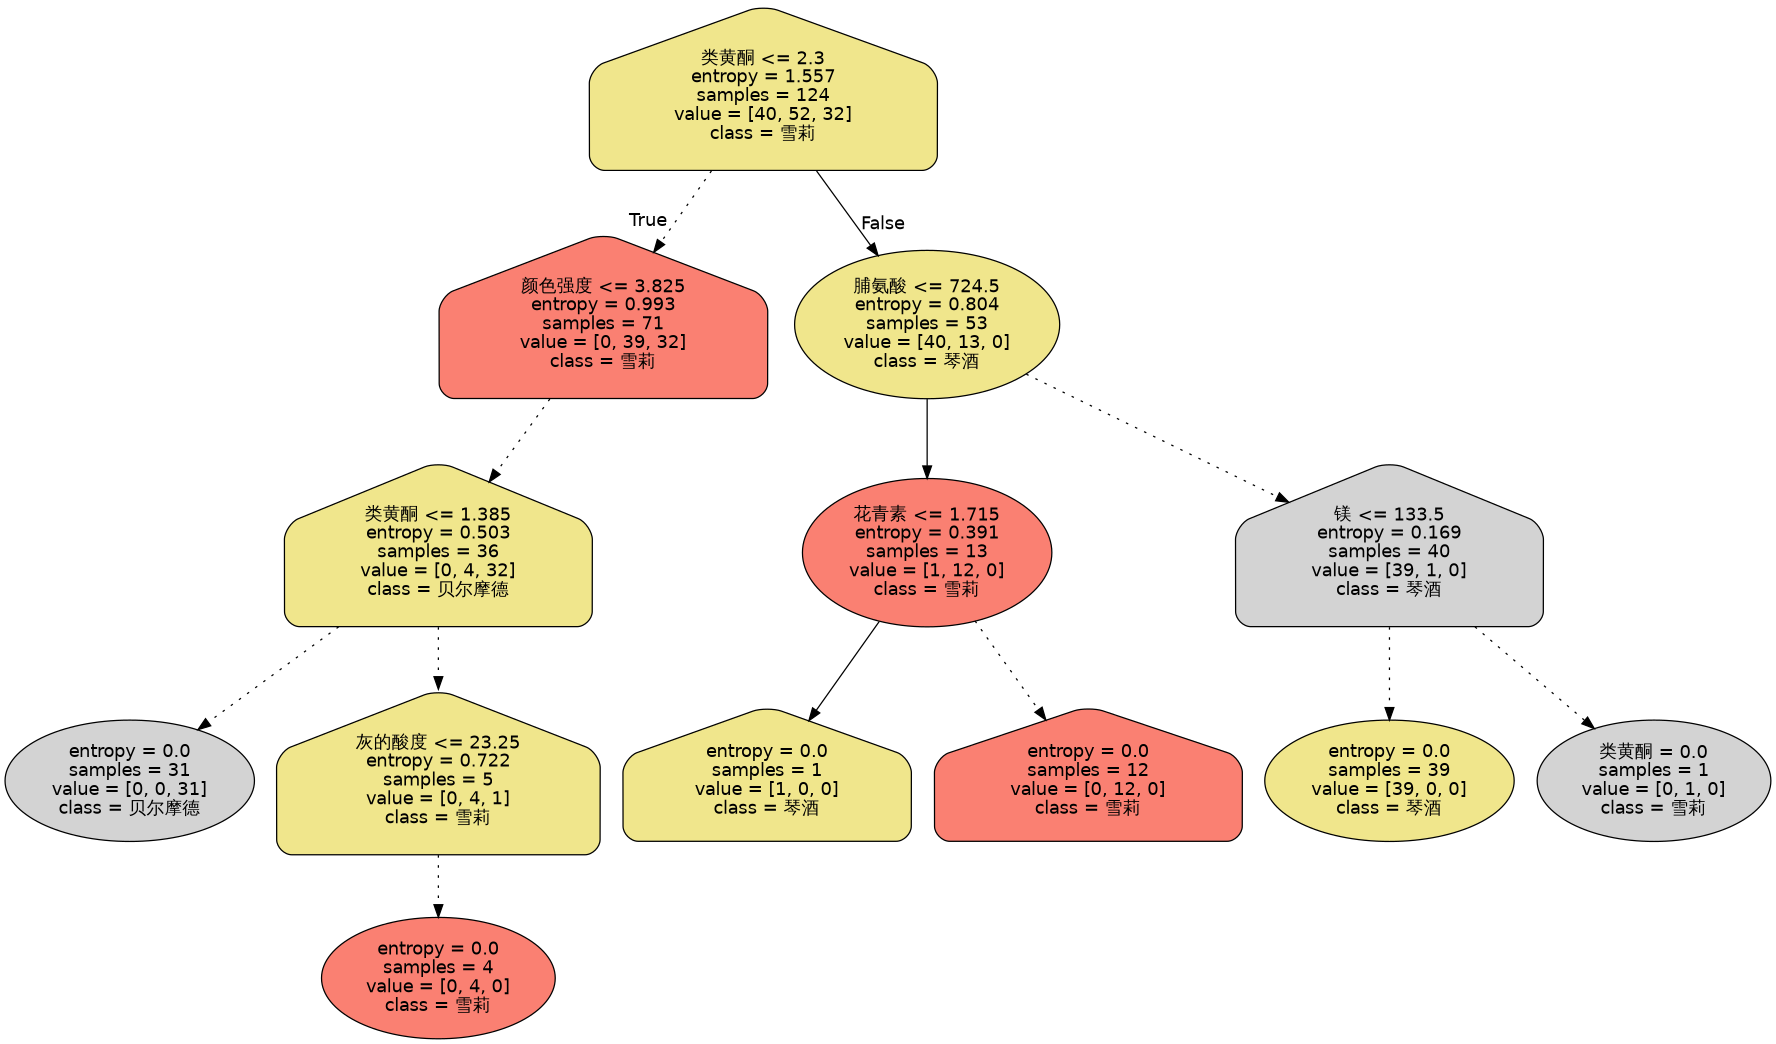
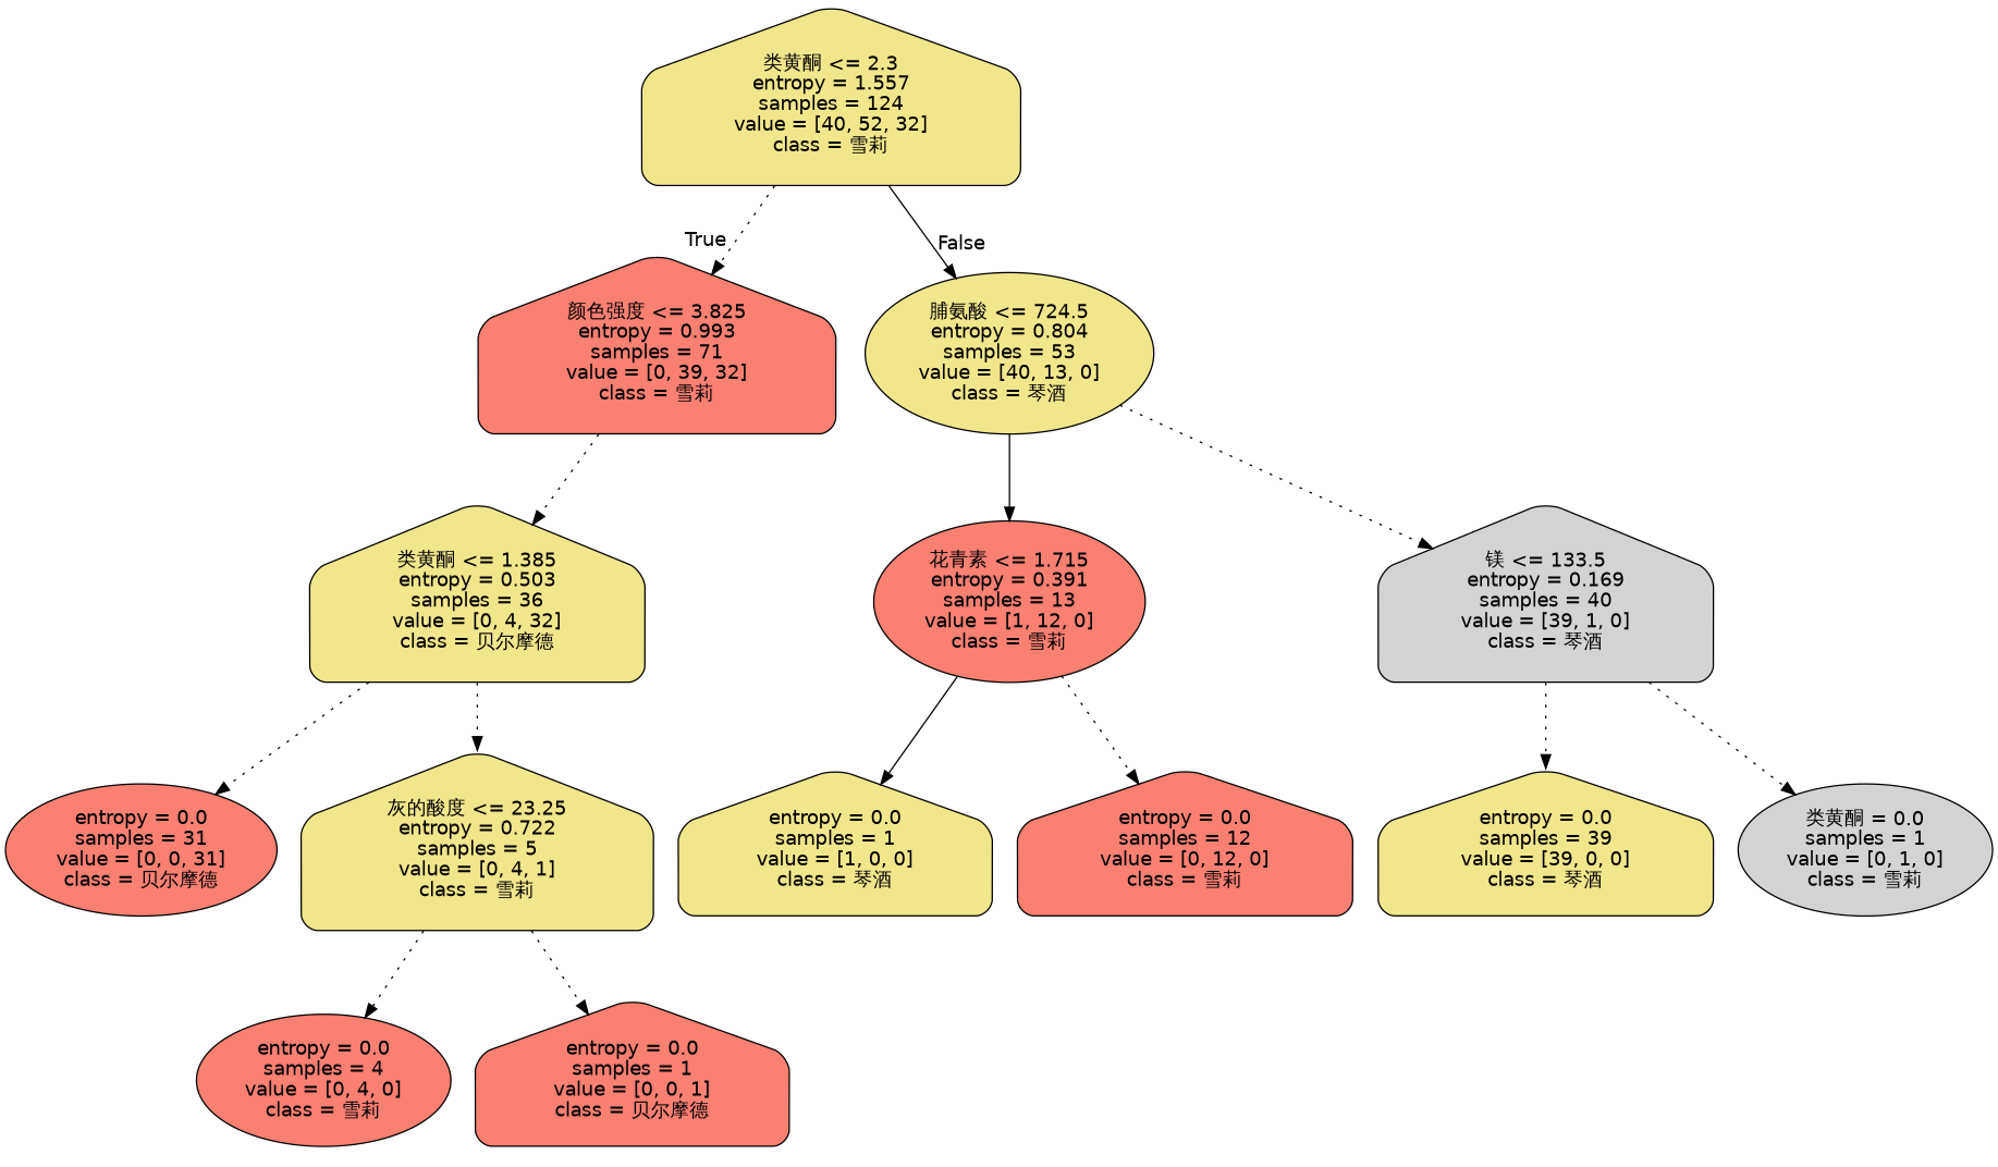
  digraph {
    node [color=black fillcolor=khaki fontname=helvetica shape=house style="filled, rounded"]
    edge [fontname=helvetica style=dotted]
    n1 [label="类黄酮 <= 2.3\nentropy = 1.557\nsamples = 124\nvalue = [40, 52, 32]\nclass = 雪莉"]
    n2 [fillcolor=salmon label="颜色强度 <= 3.825\nentropy = 0.993\nsamples = 71\nvalue = [0, 39, 32]\nclass = 雪莉"]
    n3 [label="脯氨酸 <= 724.5\nentropy = 0.804\nsamples = 53\nvalue = [40, 13, 0]\nclass = 琴酒" shape=ellipse]
    n4 [label="类黄酮 <= 1.385\nentropy = 0.503\nsamples = 36\nvalue = [0, 4, 32]\nclass = 贝尔摩德"]
    n5 [fillcolor=salmon label="花青素 <= 1.715\nentropy = 0.391\nsamples = 13\nvalue = [1, 12, 0]\nclass = 雪莉" shape=ellipse]
    n6 [fillcolor=lightgrey label="镁 <= 133.5\nentropy = 0.169\nsamples = 40\nvalue = [39, 1, 0]\nclass = 琴酒"]
-   n7 [fillcolor=lightgrey label="entropy = 0.0\nsamples = 31\nvalue = [0, 0, 31]\nclass = 贝尔摩德" shape=ellipse]
+   n7 [fillcolor=salmon label="entropy = 0.0\nsamples = 31\nvalue = [0, 0, 31]\nclass = 贝尔摩德" shape=ellipse]
    n8 [label="灰的酸度 <= 23.25\nentropy = 0.722\nsamples = 5\nvalue = [0, 4, 1]\nclass = 雪莉"]
    n9 [fillcolor=salmon label="entropy = 0.0\nsamples = 4\nvalue = [0, 4, 0]\nclass = 雪莉" shape=ellipse]
+   n10 [fillcolor=salmon label="entropy = 0.0\nsamples = 1\nvalue = [0, 0, 1]\nclass = 贝尔摩德"]
    n11 [label="entropy = 0.0\nsamples = 1\nvalue = [1, 0, 0]\nclass = 琴酒"]
    n12 [fillcolor=salmon label="entropy = 0.0\nsamples = 12\nvalue = [0, 12, 0]\nclass = 雪莉"]
-   n13 [label="entropy = 0.0\nsamples = 39\nvalue = [39, 0, 0]\nclass = 琴酒" shape=ellipse]
+   n13 [label="entropy = 0.0\nsamples = 39\nvalue = [39, 0, 0]\nclass = 琴酒"]
    n14 [fillcolor=lightgrey label="类黄酮 = 0.0\nsamples = 1\nvalue = [0, 1, 0]\nclass = 雪莉" shape=ellipse]
    n1 -> n2 [headlabel=True labelangle=45 labeldistance=2.5]
    n1 -> n3 [headlabel=False labelangle=-45 labeldistance=2.5 style=solid]
    n2 -> n4
    n3 -> n5 [style=solid]
    n3 -> n6
    n4 -> n7
    n4 -> n8
    n5 -> n11 [style=solid]
    n5 -> n12
    n6 -> n13
    n6 -> n14
    n8 -> n9
+   n8 -> n10
  }
